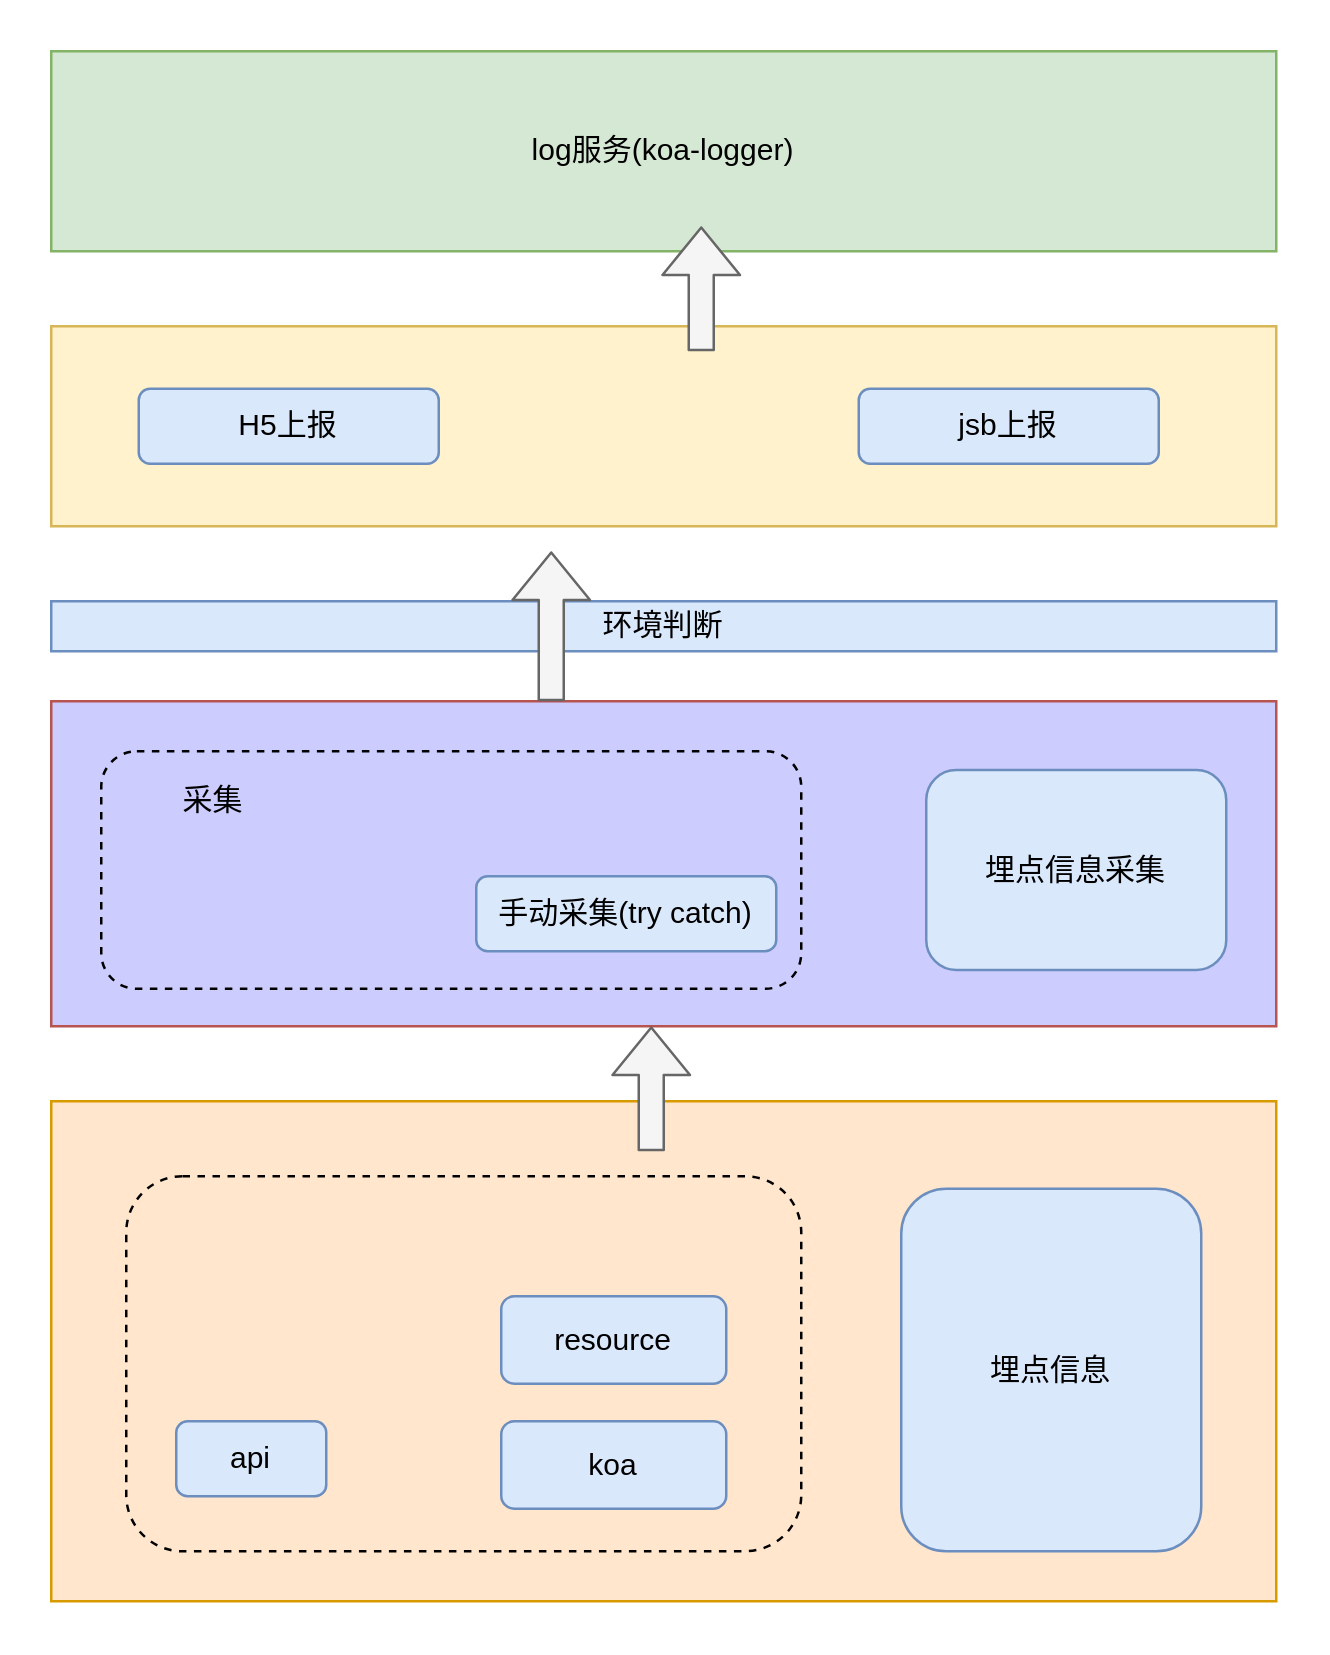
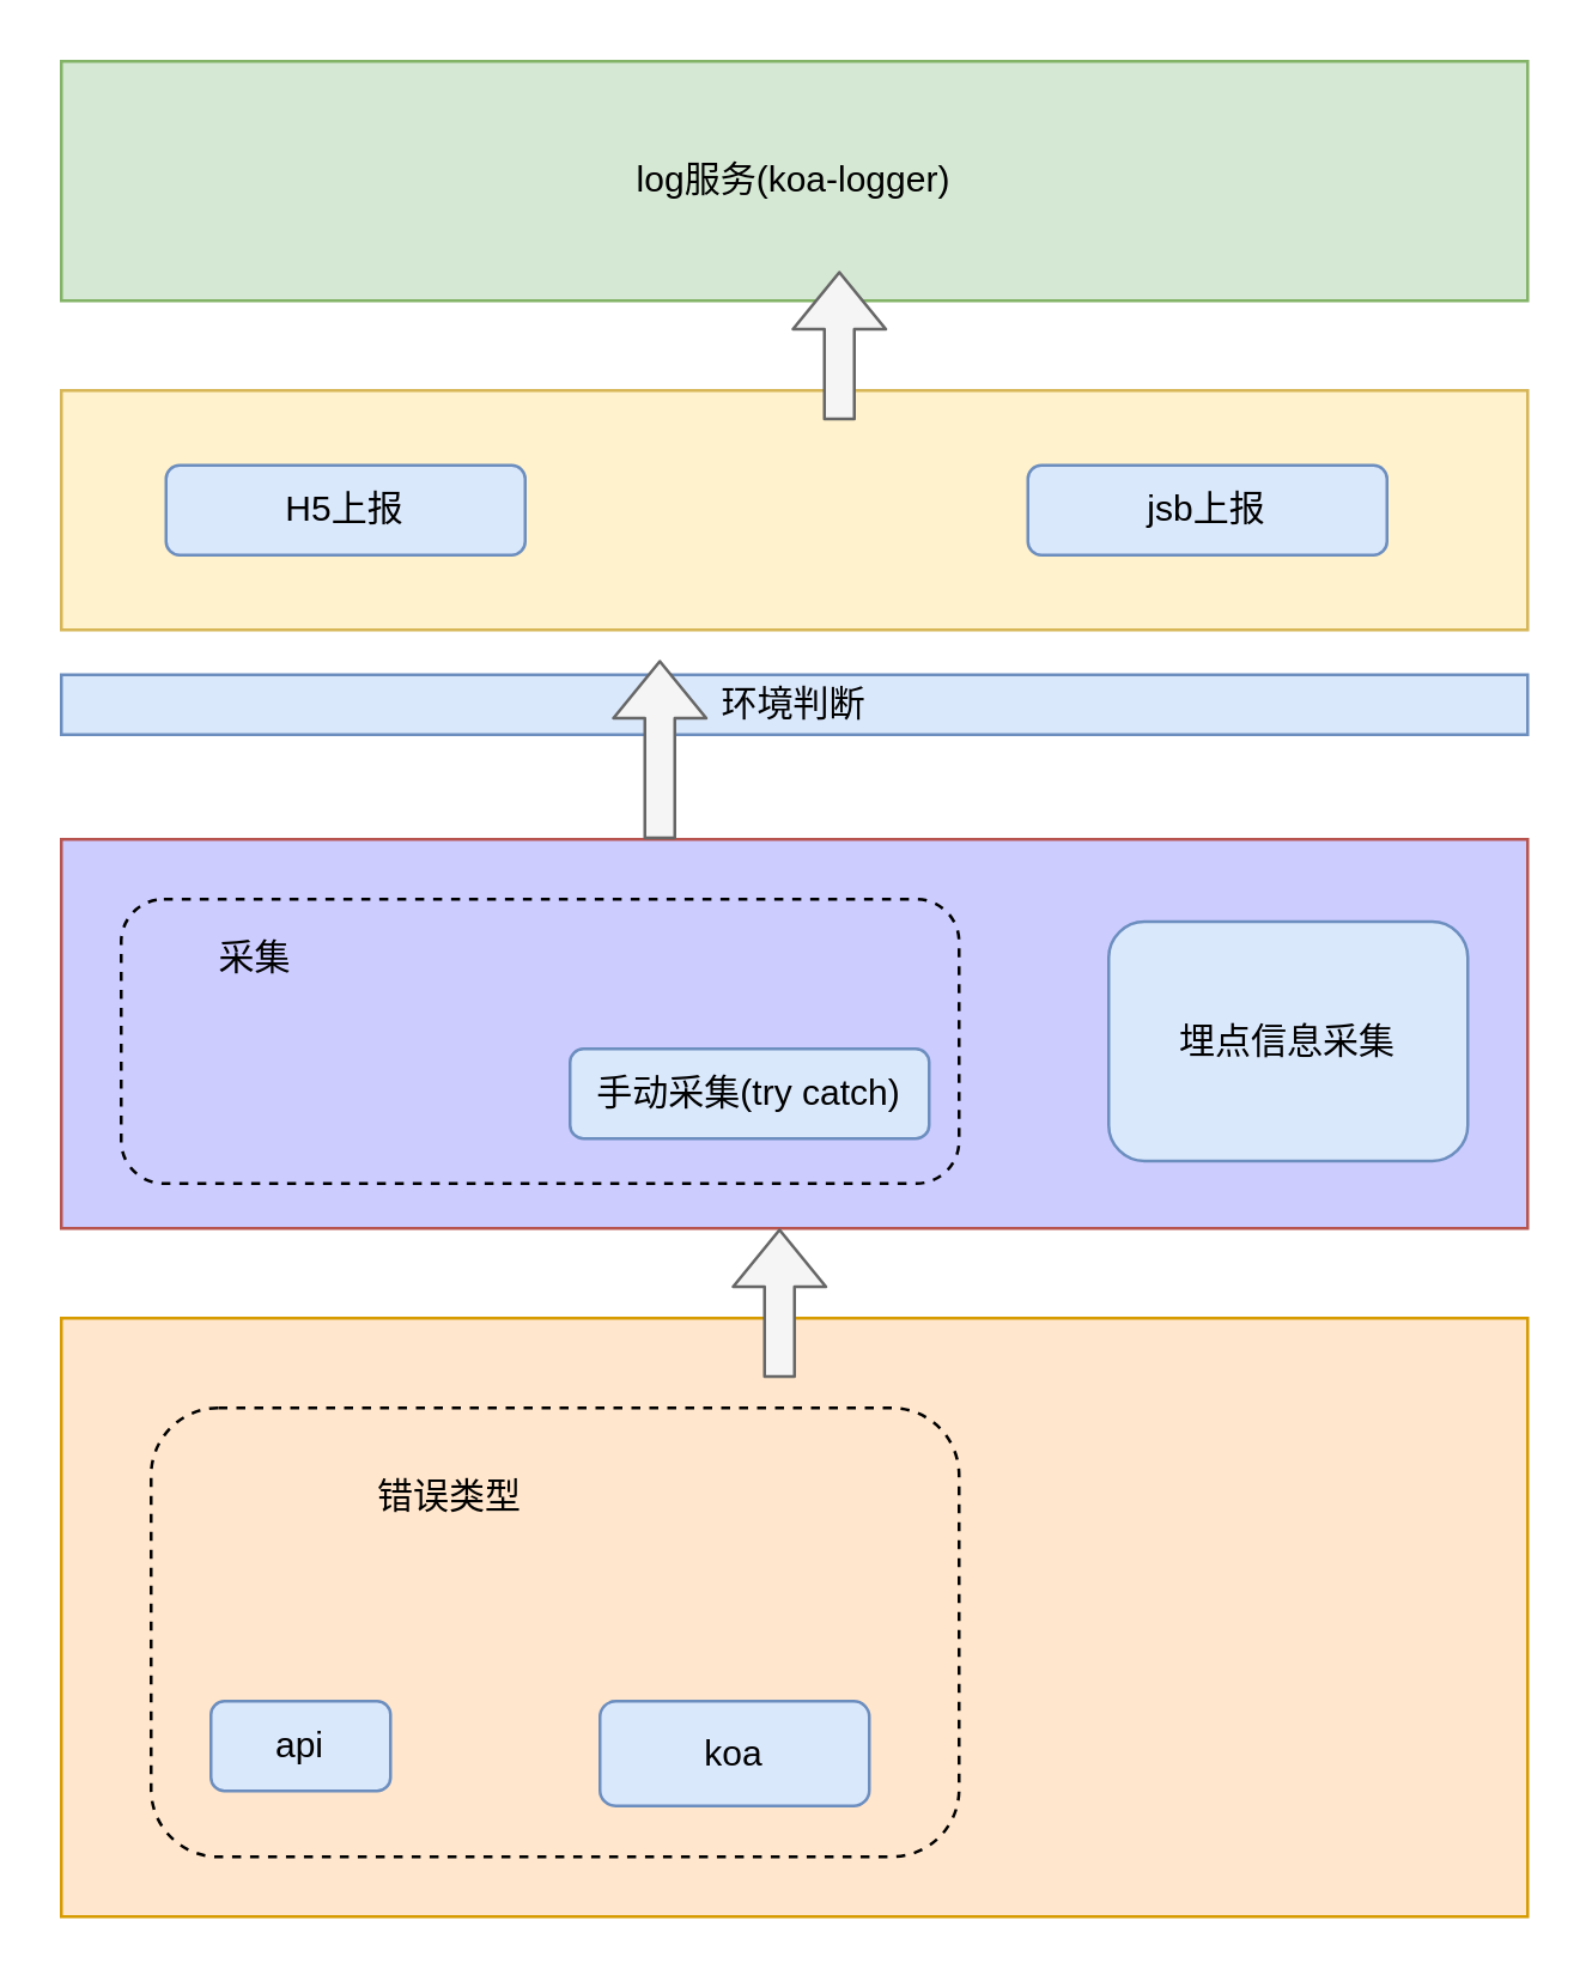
  <mxCell id="0" />
  <mxCell id="1" parent="0" />
  <mxCell id="2" value="" style="rounded=0;whiteSpace=wrap;html=1;fillColor=#CCCCFF;strokeColor=#b85450;" vertex="1" parent="1"><mxGeometry x="20" y="280" width="490" height="130" as="geometry" /></mxCell>
  <mxCell id="3" value="" style="rounded=1;whiteSpace=wrap;html=1;dashed=1;fillColor=none;" vertex="1" parent="1"><mxGeometry x="40" y="300" width="280" height="95" as="geometry" /></mxCell>
  <mxCell id="4" value="" style="rounded=0;whiteSpace=wrap;html=1;fillColor=#ffe6cc;strokeColor=#d79b00;" vertex="1" parent="1"><mxGeometry x="20" y="440" width="490" height="200" as="geometry" /></mxCell>
  <mxCell id="5" value="" style="rounded=1;whiteSpace=wrap;html=1;dashed=1;fillColor=none;" vertex="1" parent="1"><mxGeometry x="50" y="470" width="270" height="150" as="geometry" /></mxCell>
- <mxCell id="6" value="埋点信息" style="rounded=1;whiteSpace=wrap;html=1;fillColor=#dae8fc;strokeColor=#6c8ebf;" vertex="1" parent="1"><mxGeometry x="360" y="475" width="120" height="145" as="geometry" /></mxCell>
- <mxCell id="7" value="resource" style="rounded=1;whiteSpace=wrap;html=1;fillColor=#dae8fc;strokeColor=#6c8ebf;" vertex="1" parent="1"><mxGeometry x="200" y="518" width="90" height="35" as="geometry" /></mxCell>
  <mxCell id="8" value="api" style="rounded=1;whiteSpace=wrap;html=1;fillColor=#dae8fc;strokeColor=#6c8ebf;" vertex="1" parent="1"><mxGeometry x="70" y="568" width="60" height="30" as="geometry" /></mxCell>
  <mxCell id="9" value="koa" style="rounded=1;whiteSpace=wrap;html=1;fillColor=#dae8fc;strokeColor=#6c8ebf;" vertex="1" parent="1"><mxGeometry x="200" y="568" width="90" height="35" as="geometry" /></mxCell>
+ <mxCell id="10" value="错误类型" style="text;html=1;strokeColor=none;fillColor=none;align=center;verticalAlign=middle;whiteSpace=wrap;rounded=0;dashed=1;" vertex="1" parent="1"><mxGeometry x="115" y="490" width="70" height="20" as="geometry" /></mxCell>
  <mxCell id="11" value="采集" style="text;html=1;strokeColor=none;fillColor=none;align=center;verticalAlign=middle;whiteSpace=wrap;rounded=0;dashed=1;" vertex="1" parent="1"><mxGeometry x="65" y="310" width="40" height="20" as="geometry" /></mxCell>
  <mxCell id="12" value="手动采集(try catch)" style="rounded=1;whiteSpace=wrap;html=1;fillColor=#dae8fc;strokeColor=#6c8ebf;" vertex="1" parent="1"><mxGeometry x="190" y="350" width="120" height="30" as="geometry" /></mxCell>
  <mxCell id="13" value="埋点信息采集" style="rounded=1;whiteSpace=wrap;html=1;fillColor=#dae8fc;strokeColor=#6c8ebf;" vertex="1" parent="1"><mxGeometry x="370" y="307.5" width="120" height="80" as="geometry" /></mxCell>
- <mxCell id="14" value="环境判断" style="rounded=0;whiteSpace=wrap;html=1;fillColor=#dae8fc;strokeColor=#6c8ebf;" vertex="1" parent="1"><mxGeometry x="20" y="240" width="490" height="20" as="geometry" /></mxCell>
+ <mxCell id="14" value="环境判断" style="rounded=0;whiteSpace=wrap;html=1;fillColor=#dae8fc;strokeColor=#6c8ebf;" vertex="1" parent="1"><mxGeometry x="20" y="225" width="490" height="20" as="geometry" /></mxCell>
  <mxCell id="15" value="" style="rounded=0;whiteSpace=wrap;html=1;fillColor=#fff2cc;strokeColor=#d6b656;" vertex="1" parent="1"><mxGeometry x="20" y="130" width="490" height="80" as="geometry" /></mxCell>
  <mxCell id="16" value="H5上报" style="rounded=1;whiteSpace=wrap;html=1;fillColor=#dae8fc;strokeColor=#6c8ebf;" vertex="1" parent="1"><mxGeometry x="55" y="155" width="120" height="30" as="geometry" /></mxCell>
  <mxCell id="17" value="jsb上报" style="rounded=1;whiteSpace=wrap;html=1;fillColor=#dae8fc;strokeColor=#6c8ebf;" vertex="1" parent="1"><mxGeometry x="343" y="155" width="120" height="30" as="geometry" /></mxCell>
  <mxCell id="18" value="log服务(koa-logger)" style="rounded=0;whiteSpace=wrap;html=1;fillColor=#d5e8d4;strokeColor=#82b366;" vertex="1" parent="1"><mxGeometry x="20" y="20" width="490" height="80" as="geometry" /></mxCell>
  <mxCell id="19" value="" style="shape=flexArrow;endArrow=classic;html=1;fillColor=#f5f5f5;strokeColor=#666666;" edge="1" parent="1"><mxGeometry width="50" height="50" relative="1" as="geometry"><mxPoint x="260" y="460" as="sourcePoint" /><mxPoint x="260" y="410" as="targetPoint" /></mxGeometry></mxCell>
  <mxCell id="20" value="" style="shape=flexArrow;endArrow=classic;html=1;fillColor=#f5f5f5;strokeColor=#666666;" edge="1" parent="1"><mxGeometry width="50" height="50" relative="1" as="geometry"><mxPoint x="220" y="280" as="sourcePoint" /><mxPoint x="220" y="220" as="targetPoint" /></mxGeometry></mxCell>
  <mxCell id="21" value="" style="shape=flexArrow;endArrow=classic;html=1;fillColor=#f5f5f5;strokeColor=#666666;" edge="1" parent="1"><mxGeometry width="50" height="50" relative="1" as="geometry"><mxPoint x="280" y="140" as="sourcePoint" /><mxPoint x="280" y="90" as="targetPoint" /></mxGeometry></mxCell>
